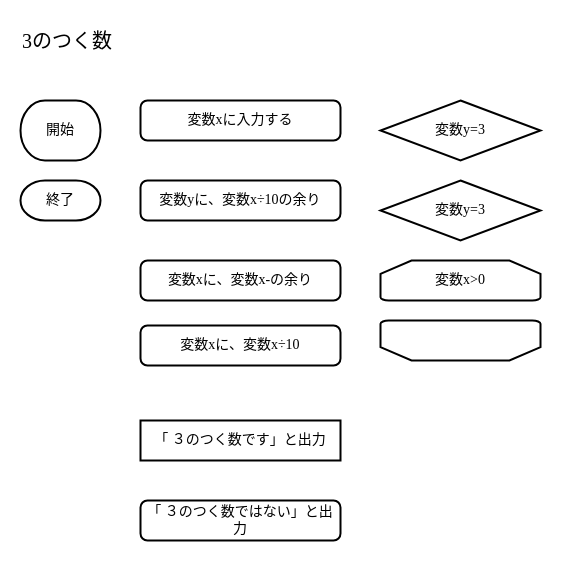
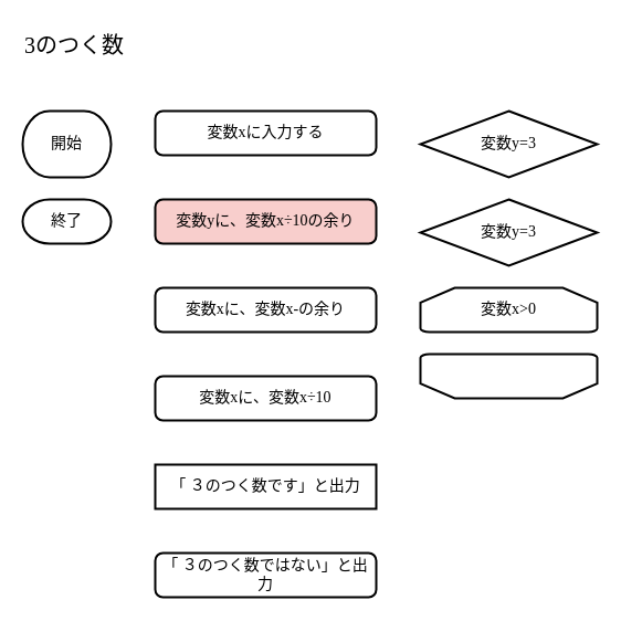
  <mxCell id="0" />
  <mxCell id="1" parent="0" />
  <mxCell id="2" value="開始" style="strokeWidth=2;html=1;shape=mxgraph.flowchart.terminator;whiteSpace=wrap;fontSize=14;fontFamily=BIZ UDPGothic;" parent="1" vertex="1"><mxGeometry x="20" y="100" width="80" height="60" as="geometry" /></mxCell>
  <mxCell id="3" value="終了" style="strokeWidth=2;html=1;shape=mxgraph.flowchart.terminator;whiteSpace=wrap;fontSize=14;fontFamily=BIZ UDPGothic;" parent="1" vertex="1"><mxGeometry x="20" y="180" width="80" height="40" as="geometry" /></mxCell>
  <mxCell id="4" value="&lt;div style=&quot;font-size: 14px;&quot;&gt;変数xに入力する&lt;/div&gt;" style="rounded=1;whiteSpace=wrap;html=1;absoluteArcSize=1;arcSize=14;strokeWidth=2;fontSize=14;fontFamily=BIZ UDPGothic;" parent="1" vertex="1"><mxGeometry x="140" y="100" width="200" height="40" as="geometry" /></mxCell>
  <mxCell id="5" value="3のつく数" style="text;html=1;strokeColor=none;fillColor=none;align=left;verticalAlign=middle;whiteSpace=wrap;rounded=0;fontSize=20;fontFamily=BIZ UDPGothic;" parent="1" vertex="1"><mxGeometry x="20" y="20" width="480" height="40" as="geometry" /></mxCell>
  <mxCell id="6" value="&lt;div style=&quot;font-size: 14px;&quot;&gt;変数x&amp;gt;0&lt;/div&gt;" style="strokeWidth=2;html=1;shape=mxgraph.flowchart.loop_limit;whiteSpace=wrap;fontSize=14;fontFamily=BIZ UDPGothic;" parent="1" vertex="1"><mxGeometry x="380" y="260" width="160" height="40" as="geometry" /></mxCell>
  <mxCell id="7" value="" style="strokeWidth=2;html=1;shape=mxgraph.flowchart.loop_limit;whiteSpace=wrap;direction=west;fontSize=14;fontFamily=BIZ UDPGothic;" parent="1" vertex="1"><mxGeometry x="380" y="320" width="160" height="40" as="geometry" /></mxCell>
  <mxCell id="8" value="&lt;div style=&quot;font-size: 14px;&quot;&gt;変数y=3&lt;/div&gt;" style="strokeWidth=2;html=1;shape=mxgraph.flowchart.decision;whiteSpace=wrap;fontSize=14;fontFamily=BIZ UDPGothic;" parent="1" vertex="1"><mxGeometry x="380" y="100" width="160" height="60" as="geometry" /></mxCell>
- <mxCell id="9" value="&lt;div style=&quot;font-size: 14px;&quot;&gt;&lt;div&gt;変数yに、変数x÷10の余り&lt;/div&gt;&lt;/div&gt;" style="rounded=1;whiteSpace=wrap;html=1;absoluteArcSize=1;arcSize=14;strokeWidth=2;fontSize=14;fontFamily=BIZ UDPGothic;" parent="1" vertex="1"><mxGeometry x="140" y="180" width="200" height="40" as="geometry" /></mxCell>
+ <mxCell id="9" value="&lt;div style=&quot;font-size: 14px;&quot;&gt;&lt;div&gt;変数yに、変数x÷10の余り&lt;/div&gt;&lt;/div&gt;" style="rounded=1;whiteSpace=wrap;html=1;absoluteArcSize=1;arcSize=14;strokeWidth=2;fontSize=14;fontFamily=BIZ UDPGothic;fillColor=#f8cecc;" parent="1" vertex="1"><mxGeometry x="140" y="180" width="200" height="40" as="geometry" /></mxCell>
  <mxCell id="10" value="&lt;div style=&quot;font-size: 14px;&quot;&gt;&lt;div&gt;変数xに、変数x-の余り&lt;/div&gt;&lt;/div&gt;" style="rounded=1;whiteSpace=wrap;html=1;absoluteArcSize=1;arcSize=14;strokeWidth=2;fontSize=14;fontFamily=BIZ UDPGothic;" parent="1" vertex="1"><mxGeometry x="140" y="260" width="200" height="40" as="geometry" /></mxCell>
- <mxCell id="11" value="&lt;div style=&quot;font-size: 14px;&quot;&gt;&lt;div&gt;変数xに、変数x÷10&lt;/div&gt;&lt;/div&gt;" style="rounded=1;whiteSpace=wrap;html=1;absoluteArcSize=1;arcSize=14;strokeWidth=2;fontSize=14;fontFamily=BIZ UDPGothic;" parent="1" vertex="1"><mxGeometry x="140" y="325" width="200" height="40" as="geometry" /></mxCell>
+ <mxCell id="11" value="&lt;div style=&quot;font-size: 14px;&quot;&gt;&lt;div&gt;変数xに、変数x÷10&lt;/div&gt;&lt;/div&gt;" style="rounded=1;whiteSpace=wrap;html=1;absoluteArcSize=1;arcSize=14;strokeWidth=2;fontSize=14;fontFamily=BIZ UDPGothic;" parent="1" vertex="1"><mxGeometry x="140" y="340" width="200" height="40" as="geometry" /></mxCell>
  <mxCell id="12" value="&lt;div style=&quot;&quot;&gt;&lt;div style=&quot;&quot;&gt;「 ３のつく数です」と出力&lt;/div&gt;&lt;/div&gt;" style="whiteSpace=wrap;html=1;absoluteArcSize=1;arcSize=14;strokeWidth=2;fontSize=14;fontFamily=BIZ UDPGothic;rounded=0;" parent="1" vertex="1"><mxGeometry x="140" y="420" width="200" height="40" as="geometry" /></mxCell>
  <mxCell id="13" value="&lt;div style=&quot;&quot;&gt;&lt;div style=&quot;&quot;&gt;「 ３のつく数ではない」と出力&lt;/div&gt;&lt;/div&gt;" style="rounded=1;whiteSpace=wrap;html=1;absoluteArcSize=1;arcSize=14;strokeWidth=2;fontSize=14;fontFamily=BIZ UDPGothic;" parent="1" vertex="1"><mxGeometry x="140" y="500" width="200" height="40" as="geometry" /></mxCell>
  <mxCell id="14" value="&lt;div style=&quot;font-size: 14px;&quot;&gt;変数y=3&lt;/div&gt;" style="strokeWidth=2;html=1;shape=mxgraph.flowchart.decision;whiteSpace=wrap;fontSize=14;fontFamily=BIZ UDPGothic;" parent="1" vertex="1"><mxGeometry x="380" y="180" width="160" height="60" as="geometry" /></mxCell>
